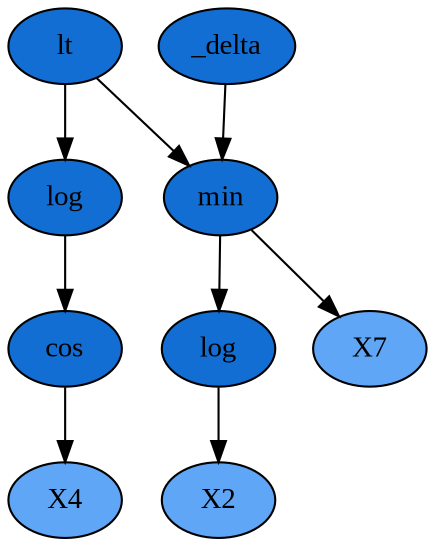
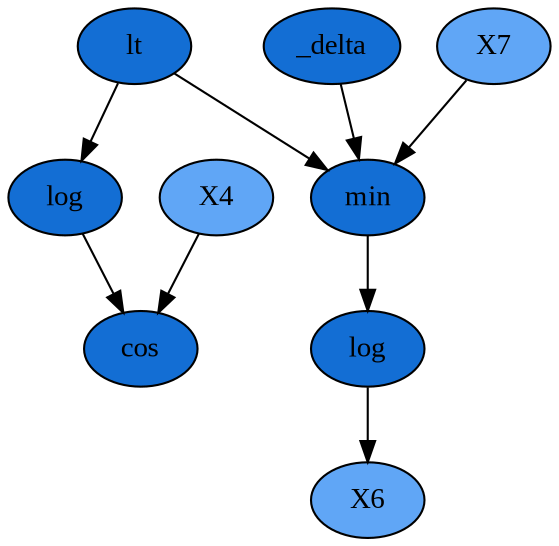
  digraph {
    fontname="Liberation Serif"
    node [fillcolor="#136ed4" fontname="Liberation Serif" style=filled]
    edge [fontname="Liberation Serif"]
    n1 [label=lt]
    n2 [label=log]
    n3 [label=min]
    n4 [label=_delta]
    n5 [label=cos]
    n6 [label=log]
    n7 [fillcolor="#60a6f6" label=X7]
-   n8 [fillcolor="#60a6f6" label=X2]
+   n8 [fillcolor="#60a6f6" label=X6]
    n9 [fillcolor="#60a6f6" label=X4]
    n1 -> n2
    n1 -> n3
    n2 -> n5
    n3 -> n6
-   n3 -> n7
+   n7 -> n3
    n4 -> n3
-   n5 -> n9
+   n9 -> n5
    n6 -> n8
  }
